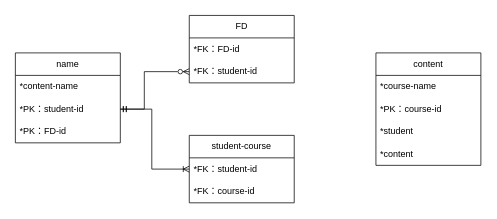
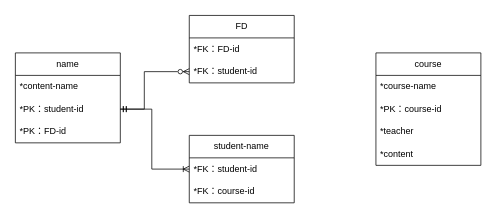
  <mxCell id="0" />
  <mxCell id="1" parent="0" />
  <mxCell id="2" value="" style="edgeStyle=orthogonalEdgeStyle;endArrow=ERoneToMany;startArrow=ERmandOne;endFill=0;startFill=0;entryX=0;entryY=0.5;entryDx=0;entryDy=0;rounded=0;" parent="1" source="5" target="8" edge="1"><mxGeometry width="100" height="100" relative="1" as="geometry"><mxPoint x="139" y="75" as="sourcePoint" /><mxPoint x="242" y="255" as="targetPoint" /><Array as="points"><mxPoint x="202" y="145" /><mxPoint x="202" y="225" /></Array></mxGeometry></mxCell>
  <mxCell id="3" value="name" style="swimlane;fontStyle=0;childLayout=stackLayout;horizontal=1;startSize=30;horizontalStack=0;resizeParent=1;resizeParentMax=0;resizeLast=0;collapsible=1;marginBottom=0;whiteSpace=wrap;html=1;" vertex="1" parent="1"><mxGeometry x="20" y="70" width="140" height="120" as="geometry"><mxRectangle x="318" y="320" width="80" height="30" as="alternateBounds" /></mxGeometry></mxCell>
  <mxCell id="4" value="*content-name" style="text;strokeColor=none;fillColor=none;align=left;verticalAlign=middle;spacingLeft=4;spacingRight=4;overflow=hidden;points=[[0,0.5],[1,0.5]];portConstraint=eastwest;rotatable=0;whiteSpace=wrap;html=1;" vertex="1" parent="3"><mxGeometry y="30" width="140" height="30" as="geometry" /></mxCell>
  <mxCell id="5" value="*PK：student-id" style="text;strokeColor=none;fillColor=none;align=left;verticalAlign=middle;spacingLeft=4;spacingRight=4;overflow=hidden;points=[[0,0.5],[1,0.5]];portConstraint=eastwest;rotatable=0;whiteSpace=wrap;html=1;" vertex="1" parent="3"><mxGeometry y="60" width="140" height="30" as="geometry" /></mxCell>
  <mxCell id="6" value="*PK：FD-id" style="text;strokeColor=none;fillColor=none;align=left;verticalAlign=middle;spacingLeft=4;spacingRight=4;overflow=hidden;points=[[0,0.5],[1,0.5]];portConstraint=eastwest;rotatable=0;whiteSpace=wrap;html=1;" vertex="1" parent="3"><mxGeometry y="90" width="140" height="30" as="geometry" /></mxCell>
- <mxCell id="7" value="student-course" style="swimlane;fontStyle=0;childLayout=stackLayout;horizontal=1;startSize=30;horizontalStack=0;resizeParent=1;resizeParentMax=0;resizeLast=0;collapsible=1;marginBottom=0;whiteSpace=wrap;html=1;" vertex="1" parent="1"><mxGeometry x="252" y="180" width="140" height="90" as="geometry" /></mxCell>
+ <mxCell id="7" value="student-name" style="swimlane;fontStyle=0;childLayout=stackLayout;horizontal=1;startSize=30;horizontalStack=0;resizeParent=1;resizeParentMax=0;resizeLast=0;collapsible=1;marginBottom=0;whiteSpace=wrap;html=1;" vertex="1" parent="1"><mxGeometry x="252" y="180" width="140" height="90" as="geometry" /></mxCell>
  <mxCell id="8" value="*FK：student-id" style="text;strokeColor=none;fillColor=none;align=left;verticalAlign=middle;spacingLeft=4;spacingRight=4;overflow=hidden;points=[[0,0.5],[1,0.5]];portConstraint=eastwest;rotatable=0;whiteSpace=wrap;html=1;" vertex="1" parent="7"><mxGeometry y="30" width="140" height="30" as="geometry" /></mxCell>
  <mxCell id="9" value="*FK：course-id" style="text;strokeColor=none;fillColor=none;align=left;verticalAlign=middle;spacingLeft=4;spacingRight=4;overflow=hidden;points=[[0,0.5],[1,0.5]];portConstraint=eastwest;rotatable=0;whiteSpace=wrap;html=1;" vertex="1" parent="7"><mxGeometry y="60" width="140" height="30" as="geometry" /></mxCell>
- <mxCell id="10" value="content" style="swimlane;fontStyle=0;childLayout=stackLayout;horizontal=1;startSize=30;horizontalStack=0;resizeParent=1;resizeParentMax=0;resizeLast=0;collapsible=1;marginBottom=0;whiteSpace=wrap;html=1;" vertex="1" parent="1"><mxGeometry x="501" y="70" width="140" height="150" as="geometry" /></mxCell>
+ <mxCell id="10" value="course" style="swimlane;fontStyle=0;childLayout=stackLayout;horizontal=1;startSize=30;horizontalStack=0;resizeParent=1;resizeParentMax=0;resizeLast=0;collapsible=1;marginBottom=0;whiteSpace=wrap;html=1;" vertex="1" parent="1"><mxGeometry x="501" y="70" width="140" height="150" as="geometry" /></mxCell>
  <mxCell id="11" value="*course-name" style="text;strokeColor=none;fillColor=none;align=left;verticalAlign=middle;spacingLeft=4;spacingRight=4;overflow=hidden;points=[[0,0.5],[1,0.5]];portConstraint=eastwest;rotatable=0;whiteSpace=wrap;html=1;" vertex="1" parent="10"><mxGeometry y="30" width="140" height="30" as="geometry" /></mxCell>
  <mxCell id="12" value="*PK：course-id" style="text;strokeColor=none;fillColor=none;align=left;verticalAlign=middle;spacingLeft=4;spacingRight=4;overflow=hidden;points=[[0,0.5],[1,0.5]];portConstraint=eastwest;rotatable=0;whiteSpace=wrap;html=1;" vertex="1" parent="10"><mxGeometry y="60" width="140" height="30" as="geometry" /></mxCell>
- <mxCell id="13" value="*student" style="text;strokeColor=none;fillColor=none;align=left;verticalAlign=middle;spacingLeft=4;spacingRight=4;overflow=hidden;points=[[0,0.5],[1,0.5]];portConstraint=eastwest;rotatable=0;whiteSpace=wrap;html=1;" vertex="1" parent="10"><mxGeometry y="90" width="140" height="30" as="geometry" /></mxCell>
+ <mxCell id="13" value="*teacher" style="text;strokeColor=none;fillColor=none;align=left;verticalAlign=middle;spacingLeft=4;spacingRight=4;overflow=hidden;points=[[0,0.5],[1,0.5]];portConstraint=eastwest;rotatable=0;whiteSpace=wrap;html=1;" vertex="1" parent="10"><mxGeometry y="90" width="140" height="30" as="geometry" /></mxCell>
  <mxCell id="14" value="*content" style="text;strokeColor=none;fillColor=none;align=left;verticalAlign=middle;spacingLeft=4;spacingRight=4;overflow=hidden;points=[[0,0.5],[1,0.5]];portConstraint=eastwest;rotatable=0;whiteSpace=wrap;html=1;" vertex="1" parent="10"><mxGeometry y="120" width="140" height="30" as="geometry" /></mxCell>
  <mxCell id="15" value="FD" style="swimlane;fontStyle=0;childLayout=stackLayout;horizontal=1;startSize=30;horizontalStack=0;resizeParent=1;resizeParentMax=0;resizeLast=0;collapsible=1;marginBottom=0;whiteSpace=wrap;html=1;" vertex="1" parent="1"><mxGeometry x="252" y="20" width="140" height="90" as="geometry" /></mxCell>
  <mxCell id="16" value="*FK：FD-id" style="text;strokeColor=none;fillColor=none;align=left;verticalAlign=middle;spacingLeft=4;spacingRight=4;overflow=hidden;points=[[0,0.5],[1,0.5]];portConstraint=eastwest;rotatable=0;whiteSpace=wrap;html=1;" vertex="1" parent="15"><mxGeometry y="30" width="140" height="30" as="geometry" /></mxCell>
  <mxCell id="17" value="*FK：student-id" style="text;strokeColor=none;fillColor=none;align=left;verticalAlign=middle;spacingLeft=4;spacingRight=4;overflow=hidden;points=[[0,0.5],[1,0.5]];portConstraint=eastwest;rotatable=0;whiteSpace=wrap;html=1;" vertex="1" parent="15"><mxGeometry y="60" width="140" height="30" as="geometry" /></mxCell>
  <mxCell id="18" style="edgeStyle=orthogonalEdgeStyle;rounded=0;orthogonalLoop=1;jettySize=auto;html=1;exitX=1;exitY=0.5;exitDx=0;exitDy=0;startArrow=ERmandOne;startFill=0;endArrow=ERzeroToMany;endFill=0;" edge="1" parent="1" source="5" target="17"><mxGeometry relative="1" as="geometry"><Array as="points"><mxPoint x="192" y="145" /><mxPoint x="192" y="95" /></Array></mxGeometry></mxCell>
